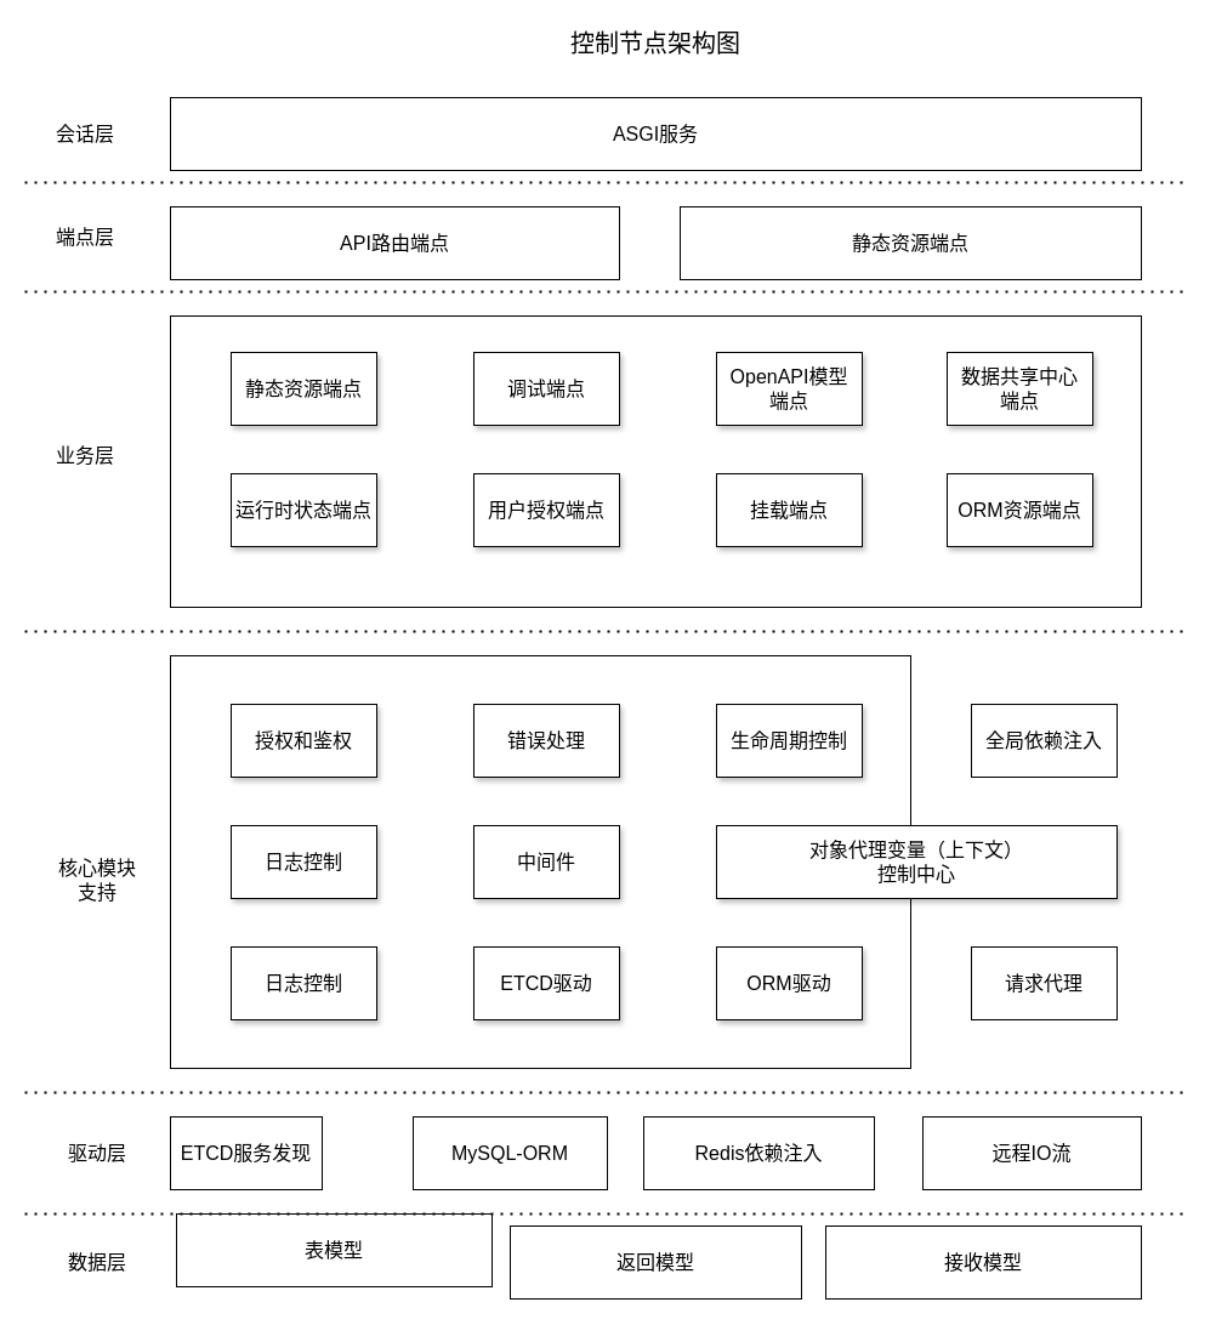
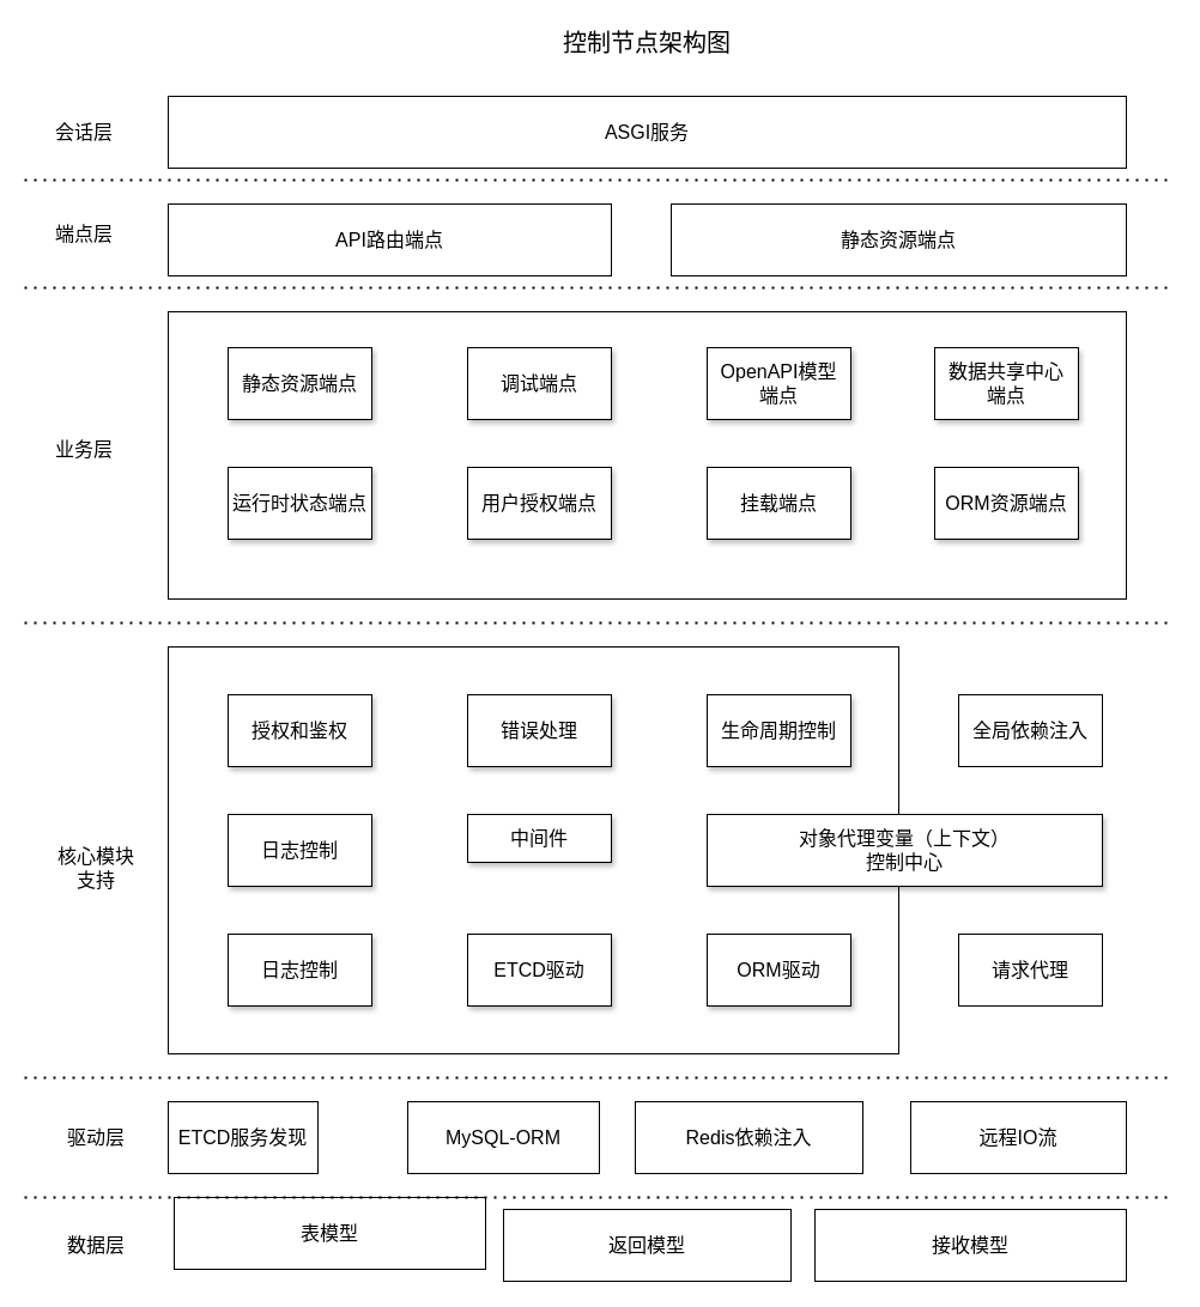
  <mxCell id="0" />
  <mxCell id="1" parent="0" />
  <mxCell id="2" value="" style="rounded=0;whiteSpace=wrap;html=1;fontSize=16;" parent="1" vertex="1"><mxGeometry x="140" y="260" width="800" height="240" as="geometry" /></mxCell>
  <mxCell id="3" value="ETCD服务发现" style="rounded=0;whiteSpace=wrap;html=1;fontSize=16;" parent="1" vertex="1"><mxGeometry x="140" y="920" width="125" height="60" as="geometry" /></mxCell>
  <mxCell id="4" value="MySQL-ORM" style="rounded=0;whiteSpace=wrap;html=1;fontSize=16;" parent="1" vertex="1"><mxGeometry x="340" y="920" width="160" height="60" as="geometry" /></mxCell>
  <mxCell id="5" value="Redis依赖注入" style="rounded=0;whiteSpace=wrap;html=1;fontSize=16;" parent="1" vertex="1"><mxGeometry x="530" y="920" width="190" height="60" as="geometry" /></mxCell>
  <mxCell id="6" value="远程IO流" style="rounded=0;whiteSpace=wrap;html=1;fontSize=16;" parent="1" vertex="1"><mxGeometry x="760" y="920" width="180" height="60" as="geometry" /></mxCell>
  <mxCell id="7" value="表模型" style="rounded=0;whiteSpace=wrap;html=1;fontSize=16;" parent="1" vertex="1"><mxGeometry x="145" y="1000" width="260" height="60" as="geometry" /></mxCell>
  <mxCell id="8" value="返回模型" style="rounded=0;whiteSpace=wrap;html=1;fontSize=16;" parent="1" vertex="1"><mxGeometry x="420" y="1010" width="240" height="60" as="geometry" /></mxCell>
  <mxCell id="9" value="接收模型" style="rounded=0;whiteSpace=wrap;html=1;fontSize=16;" parent="1" vertex="1"><mxGeometry x="680" y="1010" width="260" height="60" as="geometry" /></mxCell>
  <mxCell id="10" value="静态资源端点" style="rounded=0;whiteSpace=wrap;html=1;fontSize=16;" parent="1" vertex="1"><mxGeometry x="560" y="170" width="380" height="60" as="geometry" /></mxCell>
  <mxCell id="11" value="API路由端点" style="rounded=0;whiteSpace=wrap;html=1;fontSize=16;" parent="1" vertex="1"><mxGeometry x="140" y="170" width="370" height="60" as="geometry" /></mxCell>
  <mxCell id="12" value="&lt;font style=&quot;font-size: 16px;&quot;&gt;ASGI服务&lt;/font&gt;" style="rounded=0;whiteSpace=wrap;html=1;fontSize=16;" parent="1" vertex="1"><mxGeometry x="140" y="80" width="800" height="60" as="geometry" /></mxCell>
  <mxCell id="13" value="&lt;font style=&quot;font-size: 20px;&quot;&gt;控制节点架构图&lt;/font&gt;" style="text;html=1;strokeColor=none;fillColor=none;align=center;verticalAlign=middle;whiteSpace=wrap;rounded=0;fontSize=16;" parent="1" vertex="1"><mxGeometry x="320" y="20" width="440" height="30" as="geometry" /></mxCell>
  <mxCell id="14" value="" style="endArrow=none;dashed=1;html=1;dashPattern=1 3;strokeWidth=2;rounded=0;fontSize=16;" edge="1" parent="1"><mxGeometry width="50" height="50" relative="1" as="geometry"><mxPoint x="20" y="150" as="sourcePoint" /><mxPoint x="980" y="150" as="targetPoint" /></mxGeometry></mxCell>
  <mxCell id="15" value="" style="endArrow=none;dashed=1;html=1;dashPattern=1 3;strokeWidth=2;rounded=0;fontSize=16;" edge="1" parent="1"><mxGeometry width="50" height="50" relative="1" as="geometry"><mxPoint x="20" y="240" as="sourcePoint" /><mxPoint x="980" y="240" as="targetPoint" /></mxGeometry></mxCell>
  <mxCell id="16" value="静态资源端点" style="rounded=0;whiteSpace=wrap;html=1;fontSize=16;shadow=1;" vertex="1" parent="1"><mxGeometry x="190" y="290" width="120" height="60" as="geometry" /></mxCell>
  <mxCell id="17" value="调试端点" style="rounded=0;whiteSpace=wrap;html=1;fontSize=16;shadow=1;" vertex="1" parent="1"><mxGeometry x="390" y="290" width="120" height="60" as="geometry" /></mxCell>
  <mxCell id="18" value="OpenAPI模型&lt;br style=&quot;font-size: 16px;&quot;&gt;端点" style="rounded=0;whiteSpace=wrap;html=1;fontSize=16;shadow=1;" vertex="1" parent="1"><mxGeometry x="590" y="290" width="120" height="60" as="geometry" /></mxCell>
  <mxCell id="19" value="数据共享中心&lt;br style=&quot;font-size: 16px;&quot;&gt;端点" style="rounded=0;whiteSpace=wrap;html=1;fontSize=16;shadow=1;" vertex="1" parent="1"><mxGeometry x="780" y="290" width="120" height="60" as="geometry" /></mxCell>
  <mxCell id="20" value="运行时状态端点" style="rounded=0;whiteSpace=wrap;html=1;fontSize=16;shadow=1;" vertex="1" parent="1"><mxGeometry x="190" y="390" width="120" height="60" as="geometry" /></mxCell>
  <mxCell id="21" value="用户授权端点" style="rounded=0;whiteSpace=wrap;html=1;fontSize=16;shadow=1;" vertex="1" parent="1"><mxGeometry x="390" y="390" width="120" height="60" as="geometry" /></mxCell>
  <mxCell id="22" value="挂载端点" style="rounded=0;whiteSpace=wrap;html=1;fontSize=16;shadow=1;" vertex="1" parent="1"><mxGeometry x="590" y="390" width="120" height="60" as="geometry" /></mxCell>
  <mxCell id="23" value="ORM资源端点" style="rounded=0;whiteSpace=wrap;html=1;fontSize=16;shadow=1;" vertex="1" parent="1"><mxGeometry x="780" y="390" width="120" height="60" as="geometry" /></mxCell>
  <mxCell id="24" value="" style="rounded=0;whiteSpace=wrap;html=1;fontSize=16;" vertex="1" parent="1"><mxGeometry x="140" y="540" width="610" height="340" as="geometry" /></mxCell>
  <mxCell id="25" value="授权和鉴权" style="rounded=0;whiteSpace=wrap;html=1;fontSize=16;shadow=1;" vertex="1" parent="1"><mxGeometry x="190" y="580" width="120" height="60" as="geometry" /></mxCell>
  <mxCell id="26" value="错误处理" style="rounded=0;whiteSpace=wrap;html=1;fontSize=16;shadow=1;" vertex="1" parent="1"><mxGeometry x="390" y="580" width="120" height="60" as="geometry" /></mxCell>
  <mxCell id="27" value="生命周期控制" style="rounded=0;whiteSpace=wrap;html=1;fontSize=16;shadow=1;" vertex="1" parent="1"><mxGeometry x="590" y="580" width="120" height="60" as="geometry" /></mxCell>
  <mxCell id="28" value="日志控制" style="rounded=0;whiteSpace=wrap;html=1;fontSize=16;shadow=1;" vertex="1" parent="1"><mxGeometry x="190" y="680" width="120" height="60" as="geometry" /></mxCell>
- <mxCell id="29" value="中间件" style="rounded=0;whiteSpace=wrap;html=1;fontSize=16;shadow=1;" vertex="1" parent="1"><mxGeometry x="390" y="680" width="120" height="60" as="geometry" /></mxCell>
+ <mxCell id="29" value="中间件" style="rounded=0;whiteSpace=wrap;html=1;fontSize=16;shadow=1;" vertex="1" parent="1"><mxGeometry x="390" y="680" width="120" height="40" as="geometry" /></mxCell>
  <mxCell id="30" value="对象代理变量（上下文）&lt;br style=&quot;font-size: 16px;&quot;&gt;控制中心" style="rounded=0;whiteSpace=wrap;html=1;fontSize=16;shadow=1;" vertex="1" parent="1"><mxGeometry x="590" y="680" width="330" height="60" as="geometry" /></mxCell>
  <mxCell id="31" value="日志控制" style="rounded=0;whiteSpace=wrap;html=1;fontSize=16;shadow=1;" vertex="1" parent="1"><mxGeometry x="190" y="780" width="120" height="60" as="geometry" /></mxCell>
  <mxCell id="32" value="ETCD驱动" style="rounded=0;whiteSpace=wrap;html=1;fontSize=16;shadow=1;" vertex="1" parent="1"><mxGeometry x="390" y="780" width="120" height="60" as="geometry" /></mxCell>
  <mxCell id="33" value="ORM驱动" style="rounded=0;whiteSpace=wrap;html=1;fontSize=16;shadow=1;" vertex="1" parent="1"><mxGeometry x="590" y="780" width="120" height="60" as="geometry" /></mxCell>
  <mxCell id="34" value="请求代理" style="rounded=0;whiteSpace=wrap;html=1;fontSize=16;" vertex="1" parent="1"><mxGeometry x="800" y="780" width="120" height="60" as="geometry" /></mxCell>
  <mxCell id="35" value="全局依赖注入" style="rounded=0;whiteSpace=wrap;html=1;fontSize=16;" vertex="1" parent="1"><mxGeometry x="800" y="580" width="120" height="60" as="geometry" /></mxCell>
  <mxCell id="36" value="" style="endArrow=none;dashed=1;html=1;dashPattern=1 3;strokeWidth=2;rounded=0;fontSize=16;" edge="1" parent="1"><mxGeometry width="50" height="50" relative="1" as="geometry"><mxPoint x="20" y="520" as="sourcePoint" /><mxPoint x="980" y="520" as="targetPoint" /></mxGeometry></mxCell>
  <mxCell id="37" value="" style="endArrow=none;dashed=1;html=1;dashPattern=1 3;strokeWidth=2;rounded=0;fontSize=16;" edge="1" parent="1"><mxGeometry width="50" height="50" relative="1" as="geometry"><mxPoint x="20" y="900" as="sourcePoint" /><mxPoint x="980" y="900" as="targetPoint" /></mxGeometry></mxCell>
  <mxCell id="38" value="" style="endArrow=none;dashed=1;html=1;dashPattern=1 3;strokeWidth=2;rounded=0;fontSize=16;" edge="1" parent="1"><mxGeometry width="50" height="50" relative="1" as="geometry"><mxPoint x="20" y="1000" as="sourcePoint" /><mxPoint x="980" y="1000" as="targetPoint" /></mxGeometry></mxCell>
  <mxCell id="39" value="&lt;font style=&quot;font-size: 16px;&quot;&gt;会话层&lt;/font&gt;" style="text;html=1;strokeColor=none;fillColor=none;align=center;verticalAlign=middle;whiteSpace=wrap;rounded=0;fontSize=16;" vertex="1" parent="1"><mxGeometry x="30" y="95" width="80" height="30" as="geometry" /></mxCell>
  <mxCell id="40" value="端点层" style="text;html=1;strokeColor=none;fillColor=none;align=center;verticalAlign=middle;whiteSpace=wrap;rounded=0;fontSize=16;" vertex="1" parent="1"><mxGeometry x="30" y="180" width="80" height="30" as="geometry" /></mxCell>
  <mxCell id="41" value="业务层" style="text;html=1;strokeColor=none;fillColor=none;align=center;verticalAlign=middle;whiteSpace=wrap;rounded=0;fontSize=16;" vertex="1" parent="1"><mxGeometry x="30" y="360" width="80" height="30" as="geometry" /></mxCell>
  <mxCell id="42" value="核心模块支持" style="text;html=1;strokeColor=none;fillColor=none;align=center;verticalAlign=middle;whiteSpace=wrap;rounded=0;fontSize=16;" vertex="1" parent="1"><mxGeometry x="40" y="710" width="80" height="30" as="geometry" /></mxCell>
  <mxCell id="43" value="驱动层" style="text;html=1;strokeColor=none;fillColor=none;align=center;verticalAlign=middle;whiteSpace=wrap;rounded=0;fontSize=16;" vertex="1" parent="1"><mxGeometry x="40" y="935" width="80" height="30" as="geometry" /></mxCell>
  <mxCell id="44" value="数据层" style="text;html=1;strokeColor=none;fillColor=none;align=center;verticalAlign=middle;whiteSpace=wrap;rounded=0;fontSize=16;" vertex="1" parent="1"><mxGeometry x="40" y="1025" width="80" height="30" as="geometry" /></mxCell>
